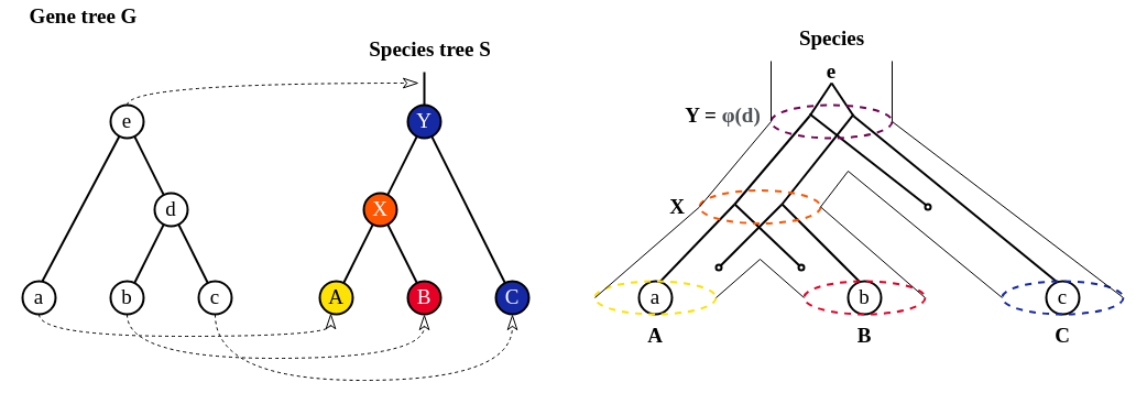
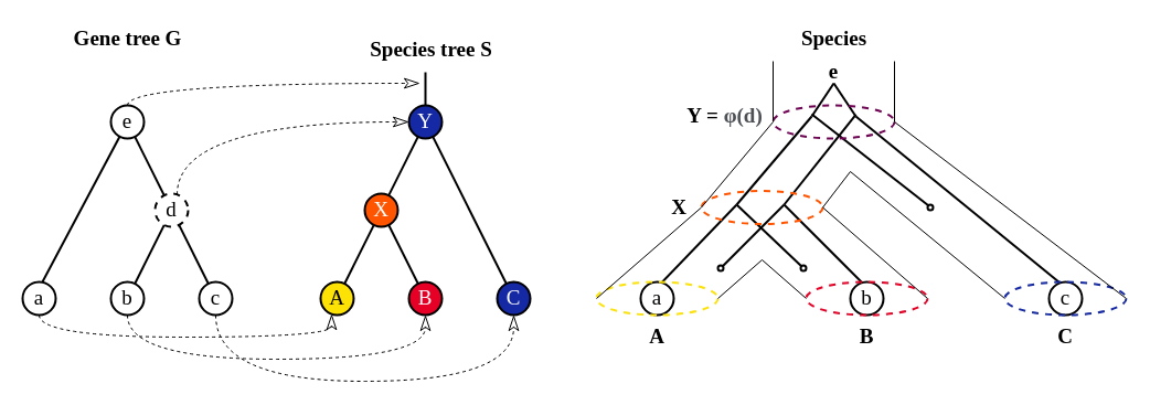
  <mxCell id="0" />
  <mxCell id="1" parent="0" />
  <mxCell id="2" value="" style="endArrow=none;html=1;strokeWidth=2;fontSize=19;fontFamily=Times New Roman;" parent="1" edge="1"><mxGeometry width="50" height="50" relative="1" as="geometry"><mxPoint x="590" y="265" as="sourcePoint" /><mxPoint x="667" y="185" as="targetPoint" /></mxGeometry></mxCell>
  <mxCell id="3" value="" style="endArrow=none;html=1;strokeWidth=2;fontSize=19;fontFamily=Times New Roman;" parent="1" edge="1"><mxGeometry width="50" height="50" relative="1" as="geometry"><mxPoint x="735" y="105" as="sourcePoint" /><mxPoint x="667" y="185" as="targetPoint" /></mxGeometry></mxCell>
  <mxCell id="4" value="" style="endArrow=none;html=1;strokeWidth=2;fontSize=19;fontFamily=Times New Roman;" parent="1" edge="1"><mxGeometry width="50" height="50" relative="1" as="geometry"><mxPoint x="790" y="265" as="sourcePoint" /><mxPoint x="710" y="185" as="targetPoint" /></mxGeometry></mxCell>
  <mxCell id="5" value="" style="endArrow=none;html=1;strokeWidth=2;fontSize=19;fontFamily=Times New Roman;" parent="1" edge="1"><mxGeometry width="50" height="50" relative="1" as="geometry"><mxPoint x="965" y="260" as="sourcePoint" /><mxPoint x="775" y="105" as="targetPoint" /></mxGeometry></mxCell>
  <mxCell id="6" value="" style="endArrow=none;html=1;strokeWidth=2;fontSize=19;fontFamily=Times New Roman;" parent="1" target="21" edge="1"><mxGeometry width="50" height="50" relative="1" as="geometry"><mxPoint x="465" y="270" as="sourcePoint" /><mxPoint x="151.708" y="286.584" as="targetPoint" /></mxGeometry></mxCell>
  <mxCell id="7" value="" style="endArrow=none;html=1;strokeWidth=2;fontSize=19;fontFamily=Times New Roman;" parent="1" source="18" edge="1"><mxGeometry width="50" height="50" relative="1" as="geometry"><mxPoint x="168.292" y="223.416" as="sourcePoint" /><mxPoint x="345" y="190" as="targetPoint" /></mxGeometry></mxCell>
  <mxCell id="8" value="" style="endArrow=none;html=1;strokeWidth=2;entryX=0.333;entryY=0.5;entryDx=0;entryDy=0;entryPerimeter=0;fontSize=19;fontFamily=Times New Roman;" parent="1" target="9" edge="1"><mxGeometry width="50" height="50" relative="1" as="geometry"><mxPoint x="115" y="110" as="sourcePoint" /><mxPoint x="208.292" y="276.584" as="targetPoint" /></mxGeometry></mxCell>
  <mxCell id="9" value="&lt;font style=&quot;font-size: 19px;&quot;&gt;a&lt;/font&gt;" style="ellipse;whiteSpace=wrap;html=1;aspect=fixed;strokeWidth=2;fontSize=19;fontFamily=Times New Roman;" parent="1" vertex="1"><mxGeometry x="20" y="255" width="30" height="30" as="geometry" /></mxCell>
  <mxCell id="10" value="&lt;font style=&quot;font-size: 19px;&quot;&gt;b&lt;/font&gt;" style="ellipse;whiteSpace=wrap;html=1;aspect=fixed;strokeWidth=2;fontSize=19;fontFamily=Times New Roman;" parent="1" vertex="1"><mxGeometry x="100" y="255" width="30" height="30" as="geometry" /></mxCell>
  <mxCell id="11" value="&lt;font style=&quot;font-size: 19px;&quot;&gt;c&lt;/font&gt;" style="ellipse;whiteSpace=wrap;html=1;aspect=fixed;strokeWidth=2;fontSize=19;fontFamily=Times New Roman;" parent="1" vertex="1"><mxGeometry x="180" y="255" width="30" height="30" as="geometry" /></mxCell>
- <mxCell id="12" value="&lt;font style=&quot;font-size: 19px;&quot;&gt;d&lt;/font&gt;" style="ellipse;whiteSpace=wrap;html=1;aspect=fixed;strokeWidth=2;fontSize=19;fontFamily=Times New Roman;" parent="1" vertex="1"><mxGeometry x="140" y="175" width="30" height="30" as="geometry" /></mxCell>
+ <mxCell id="12" value="&lt;font style=&quot;font-size: 19px;&quot;&gt;d&lt;/font&gt;" style="ellipse;whiteSpace=wrap;html=1;aspect=fixed;strokeWidth=2;fontSize=19;fontFamily=Times New Roman;dashed=1;" parent="1" vertex="1"><mxGeometry x="140" y="175" width="30" height="30" as="geometry" /></mxCell>
  <mxCell id="13" value="&lt;font style=&quot;font-size: 19px;&quot;&gt;e&lt;/font&gt;" style="ellipse;whiteSpace=wrap;html=1;aspect=fixed;strokeWidth=2;fontSize=19;fontFamily=Times New Roman;" parent="1" vertex="1"><mxGeometry x="100" y="95" width="30" height="30" as="geometry" /></mxCell>
  <mxCell id="14" value="" style="endArrow=none;html=1;strokeWidth=2;fontSize=19;fontFamily=Times New Roman;" parent="1" source="12" target="11" edge="1"><mxGeometry width="50" height="50" relative="1" as="geometry"><mxPoint x="100" y="365" as="sourcePoint" /><mxPoint x="150" y="315" as="targetPoint" /></mxGeometry></mxCell>
  <mxCell id="15" value="" style="endArrow=none;html=1;strokeWidth=2;fontSize=19;fontFamily=Times New Roman;" parent="1" source="12" target="10" edge="1"><mxGeometry width="50" height="50" relative="1" as="geometry"><mxPoint x="171.708" y="213.416" as="sourcePoint" /><mxPoint x="198.292" y="266.584" as="targetPoint" /></mxGeometry></mxCell>
  <mxCell id="16" value="" style="endArrow=none;html=1;strokeWidth=2;fontSize=19;fontFamily=Times New Roman;" parent="1" source="13" target="12" edge="1"><mxGeometry width="50" height="50" relative="1" as="geometry"><mxPoint x="191.708" y="233.416" as="sourcePoint" /><mxPoint x="218.292" y="286.584" as="targetPoint" /></mxGeometry></mxCell>
  <mxCell id="17" value="&lt;font style=&quot;font-size: 19px;&quot;&gt;A&lt;/font&gt;" style="ellipse;whiteSpace=wrap;html=1;aspect=fixed;strokeWidth=2;fillColor=#FCE205;strokeColor=#000000;fontColor=#000000;fontSize=19;fontFamily=Times New Roman;" parent="1" vertex="1"><mxGeometry x="290" y="255" width="30" height="30" as="geometry" /></mxCell>
  <mxCell id="18" value="&lt;font style=&quot;font-size: 19px;&quot;&gt;B&lt;/font&gt;" style="ellipse;whiteSpace=wrap;html=1;aspect=fixed;strokeWidth=2;fillColor=#E60026;fontColor=#FFFFFF;fontSize=19;fontFamily=Times New Roman;" parent="1" vertex="1"><mxGeometry x="370" y="255" width="30" height="30" as="geometry" /></mxCell>
  <mxCell id="19" value="&lt;font style=&quot;font-size: 19px;&quot;&gt;C&lt;/font&gt;" style="ellipse;whiteSpace=wrap;html=1;aspect=fixed;strokeWidth=2;fillColor=#1529A4;fontColor=#FFFFFF;fontSize=19;fontFamily=Times New Roman;" parent="1" vertex="1"><mxGeometry x="450" y="255" width="30" height="30" as="geometry" /></mxCell>
  <mxCell id="20" value="&lt;font style=&quot;font-size: 19px;&quot;&gt;X&lt;/font&gt;" style="ellipse;whiteSpace=wrap;html=1;aspect=fixed;strokeWidth=2;fillColor=#FF5400;fontColor=#FFFFFF;fontSize=19;fontFamily=Times New Roman;" parent="1" vertex="1"><mxGeometry x="330" y="175" width="30" height="30" as="geometry" /></mxCell>
  <mxCell id="21" value="&lt;font style=&quot;font-size: 19px;&quot;&gt;Y&lt;/font&gt;" style="ellipse;whiteSpace=wrap;html=1;aspect=fixed;strokeWidth=2;fillColor=#1529a4;fontColor=#FFFFFF;fontSize=19;fontFamily=Times New Roman;" parent="1" vertex="1"><mxGeometry x="370" y="95" width="30" height="30" as="geometry" /></mxCell>
  <mxCell id="22" value="" style="endArrow=none;html=1;strokeWidth=2;fontSize=19;fontFamily=Times New Roman;" parent="1" source="20" target="17" edge="1"><mxGeometry width="50" height="50" relative="1" as="geometry"><mxPoint x="158.292" y="213.416" as="sourcePoint" /><mxPoint x="131.708" y="266.584" as="targetPoint" /></mxGeometry></mxCell>
  <mxCell id="23" value="" style="endArrow=none;html=1;strokeWidth=2;fontSize=19;fontFamily=Times New Roman;" parent="1" source="21" target="20" edge="1"><mxGeometry width="50" height="50" relative="1" as="geometry"><mxPoint x="188.292" y="243.416" as="sourcePoint" /><mxPoint x="161.708" y="296.584" as="targetPoint" /></mxGeometry></mxCell>
  <mxCell id="24" value="" style="endArrow=classicThin;dashed=1;endFill=0;endSize=12;html=1;strokeWidth=1;edgeStyle=orthogonalEdgeStyle;sourcePerimeterSpacing=0;fontSize=19;curved=1;fontFamily=Times New Roman;" parent="1" source="9" target="17" edge="1"><mxGeometry width="160" relative="1" as="geometry"><mxPoint x="270" y="195" as="sourcePoint" /><mxPoint x="430" y="195" as="targetPoint" /><Array as="points"><mxPoint x="35" y="305" /><mxPoint x="300" y="305" /></Array></mxGeometry></mxCell>
  <mxCell id="25" value="" style="endArrow=classicThin;dashed=1;endFill=0;endSize=12;html=1;strokeWidth=1;edgeStyle=orthogonalEdgeStyle;curved=1;sourcePerimeterSpacing=0;fontSize=19;fontFamily=Times New Roman;" parent="1" source="10" target="18" edge="1"><mxGeometry width="160" relative="1" as="geometry"><mxPoint x="50" y="294.142" as="sourcePoint" /><mxPoint x="310" y="294.142" as="targetPoint" /><Array as="points"><mxPoint x="115" y="325" /><mxPoint x="385" y="325" /></Array></mxGeometry></mxCell>
  <mxCell id="26" value="" style="endArrow=classicThin;dashed=1;endFill=0;endSize=12;html=1;strokeWidth=1;edgeStyle=orthogonalEdgeStyle;curved=1;sourcePerimeterSpacing=0;entryX=0.5;entryY=1;entryDx=0;entryDy=0;fontSize=19;fontFamily=Times New Roman;" parent="1" source="11" target="19" edge="1"><mxGeometry width="160" relative="1" as="geometry"><mxPoint x="125" y="295" as="sourcePoint" /><mxPoint x="390" y="294.142" as="targetPoint" /><Array as="points"><mxPoint x="195" y="345" /><mxPoint x="465" y="345" /></Array></mxGeometry></mxCell>
+ <mxCell id="27" value="" style="endArrow=classicThin;dashed=1;endFill=0;endSize=12;html=1;strokeWidth=1;edgeStyle=orthogonalEdgeStyle;curved=1;sourcePerimeterSpacing=0;fontSize=19;fontFamily=Times New Roman;" parent="1" source="12" target="21" edge="1"><mxGeometry width="160" relative="1" as="geometry"><mxPoint x="205" y="295" as="sourcePoint" /><mxPoint x="475" y="295" as="targetPoint" /><Array as="points"><mxPoint x="160" y="110" /></Array></mxGeometry></mxCell>
  <mxCell id="28" value="" style="endArrow=classicThin;dashed=1;endFill=0;endSize=12;html=1;strokeWidth=1;edgeStyle=orthogonalEdgeStyle;curved=1;sourcePerimeterSpacing=0;fontSize=19;fontFamily=Times New Roman;" parent="1" source="13" edge="1"><mxGeometry width="160" relative="1" as="geometry"><mxPoint x="215" y="305" as="sourcePoint" /><mxPoint x="380" y="75" as="targetPoint" /><Array as="points"><mxPoint x="115" y="75" /></Array></mxGeometry></mxCell>
  <mxCell id="29" value="" style="endArrow=none;html=1;strokeWidth=2;fontSize=19;fontFamily=Times New Roman;" parent="1" target="21" edge="1"><mxGeometry width="50" height="50" relative="1" as="geometry"><mxPoint x="385" y="65" as="sourcePoint" /><mxPoint x="379.998" y="88.164" as="targetPoint" /></mxGeometry></mxCell>
  <mxCell id="30" value="&lt;font style=&quot;font-size: 19px;&quot;&gt;a&lt;/font&gt;" style="ellipse;whiteSpace=wrap;html=1;aspect=fixed;strokeWidth=2;fontSize=19;fontFamily=Times New Roman;" parent="1" vertex="1"><mxGeometry x="580" y="255" width="30" height="30" as="geometry" /></mxCell>
  <mxCell id="31" value="&lt;font style=&quot;font-size: 19px;&quot;&gt;b&lt;/font&gt;" style="ellipse;whiteSpace=wrap;html=1;aspect=fixed;strokeWidth=2;fontSize=19;fontFamily=Times New Roman;" parent="1" vertex="1"><mxGeometry x="770" y="255" width="30" height="30" as="geometry" /></mxCell>
  <mxCell id="32" value="&lt;font style=&quot;font-size: 19px;&quot;&gt;c&lt;/font&gt;" style="ellipse;whiteSpace=wrap;html=1;aspect=fixed;strokeWidth=2;fontSize=19;fontFamily=Times New Roman;" parent="1" vertex="1"><mxGeometry x="950" y="255" width="30" height="30" as="geometry" /></mxCell>
  <mxCell id="33" value="" style="endArrow=none;html=1;strokeWidth=2;fontSize=19;fontFamily=Times New Roman;" parent="1" edge="1"><mxGeometry width="50" height="50" relative="1" as="geometry"><mxPoint x="755" y="75" as="sourcePoint" /><mxPoint x="735" y="105" as="targetPoint" /></mxGeometry></mxCell>
  <mxCell id="34" value="" style="endArrow=none;html=1;strokeWidth=2;fontSize=19;fontFamily=Times New Roman;" parent="1" edge="1"><mxGeometry width="50" height="50" relative="1" as="geometry"><mxPoint x="755" y="75" as="sourcePoint" /><mxPoint x="775" y="105" as="targetPoint" /></mxGeometry></mxCell>
  <mxCell id="35" value="" style="endArrow=none;html=1;strokeWidth=2;exitX=0;exitY=0;exitDx=0;exitDy=0;fontSize=19;fontFamily=Times New Roman;" parent="1" source="37" edge="1"><mxGeometry width="50" height="50" relative="1" as="geometry"><mxPoint x="820" y="165" as="sourcePoint" /><mxPoint x="735" y="103" as="targetPoint" /></mxGeometry></mxCell>
  <mxCell id="36" value="" style="endArrow=none;html=1;strokeWidth=2;fontSize=19;fontFamily=Times New Roman;" parent="1" edge="1"><mxGeometry width="50" height="50" relative="1" as="geometry"><mxPoint x="775" y="103.33" as="sourcePoint" /><mxPoint x="710" y="185" as="targetPoint" /></mxGeometry></mxCell>
  <mxCell id="37" value="" style="ellipse;whiteSpace=wrap;html=1;aspect=fixed;strokeWidth=2;fontSize=19;fontFamily=Times New Roman;" parent="1" vertex="1"><mxGeometry x="840" y="185" width="5" height="5" as="geometry" /></mxCell>
  <mxCell id="38" value="" style="endArrow=none;html=1;strokeWidth=2;fontSize=19;fontFamily=Times New Roman;" parent="1" source="62" edge="1"><mxGeometry width="50" height="50" relative="1" as="geometry"><mxPoint x="719" y="244" as="sourcePoint" /><mxPoint x="667" y="185" as="targetPoint" /></mxGeometry></mxCell>
  <mxCell id="39" value="" style="ellipse;whiteSpace=wrap;html=1;strokeWidth=2;fillColor=none;strokeColor=#FCE205;dashed=1;fontSize=19;fontFamily=Times New Roman;" parent="1" vertex="1"><mxGeometry x="540" y="255" width="110" height="30" as="geometry" /></mxCell>
  <mxCell id="40" value="" style="ellipse;whiteSpace=wrap;html=1;strokeWidth=2;fillColor=none;strokeColor=#E60026;dashed=1;fontSize=19;fontFamily=Times New Roman;" parent="1" vertex="1"><mxGeometry x="730" y="255" width="110" height="30" as="geometry" /></mxCell>
  <mxCell id="41" value="" style="ellipse;whiteSpace=wrap;html=1;strokeWidth=2;fillColor=none;dashed=1;strokeColor=#1529A4;fontSize=19;fontFamily=Times New Roman;" parent="1" vertex="1"><mxGeometry x="910" y="255" width="110" height="30" as="geometry" /></mxCell>
  <mxCell id="42" value="" style="endArrow=none;html=1;strokeWidth=1;exitX=0;exitY=0.5;exitDx=0;exitDy=0;entryX=0;entryY=0.5;entryDx=0;entryDy=0;fontSize=19;fontFamily=Times New Roman;" parent="1" source="39" target="43" edge="1"><mxGeometry width="50" height="50" relative="1" as="geometry"><mxPoint x="665" y="225" as="sourcePoint" /><mxPoint x="655" y="125" as="targetPoint" /></mxGeometry></mxCell>
  <mxCell id="43" value="" style="ellipse;whiteSpace=wrap;html=1;strokeWidth=2;fillColor=none;dashed=1;strokeColor=#FF5400;fontSize=19;fontFamily=Times New Roman;" parent="1" vertex="1"><mxGeometry x="635" y="172.5" width="110" height="30" as="geometry" /></mxCell>
  <mxCell id="44" value="" style="ellipse;whiteSpace=wrap;html=1;strokeWidth=2;fillColor=none;dashed=1;strokeColor=#700353;fontSize=19;fontFamily=Times New Roman;" parent="1" vertex="1"><mxGeometry x="700" y="95" width="110" height="30" as="geometry" /></mxCell>
  <mxCell id="45" value="" style="endArrow=none;html=1;strokeWidth=1;entryX=0;entryY=0.5;entryDx=0;entryDy=0;fontSize=19;fontFamily=Times New Roman;" parent="1" target="43" edge="1"><mxGeometry width="50" height="50" relative="1" as="geometry"><mxPoint x="700" y="110" as="sourcePoint" /><mxPoint x="662.5" y="200" as="targetPoint" /></mxGeometry></mxCell>
  <mxCell id="46" value="" style="endArrow=none;html=1;strokeWidth=1;entryX=0;entryY=0.5;entryDx=0;entryDy=0;fontSize=19;fontFamily=Times New Roman;" parent="1" target="40" edge="1"><mxGeometry width="50" height="50" relative="1" as="geometry"><mxPoint x="690" y="235" as="sourcePoint" /><mxPoint x="662.5" y="200" as="targetPoint" /></mxGeometry></mxCell>
  <mxCell id="47" value="" style="endArrow=none;html=1;strokeWidth=1;exitX=1;exitY=0.5;exitDx=0;exitDy=0;fontSize=19;fontFamily=Times New Roman;" parent="1" source="39" edge="1"><mxGeometry width="50" height="50" relative="1" as="geometry"><mxPoint x="725" y="285" as="sourcePoint" /><mxPoint x="690" y="235" as="targetPoint" /></mxGeometry></mxCell>
  <mxCell id="48" value="" style="endArrow=none;html=1;strokeWidth=1;exitX=0;exitY=0.5;exitDx=0;exitDy=0;fontSize=19;fontFamily=Times New Roman;" parent="1" source="41" edge="1"><mxGeometry width="50" height="50" relative="1" as="geometry"><mxPoint x="735" y="295" as="sourcePoint" /><mxPoint x="770" y="155" as="targetPoint" /></mxGeometry></mxCell>
  <mxCell id="49" value="" style="endArrow=none;html=1;strokeWidth=1;entryX=1;entryY=0.5;entryDx=0;entryDy=0;exitX=1;exitY=0.5;exitDx=0;exitDy=0;fontSize=19;fontFamily=Times New Roman;" parent="1" source="40" target="43" edge="1"><mxGeometry width="50" height="50" relative="1" as="geometry"><mxPoint x="745" y="305" as="sourcePoint" /><mxPoint x="762.5" y="350" as="targetPoint" /></mxGeometry></mxCell>
  <mxCell id="50" value="" style="endArrow=none;html=1;strokeWidth=1;entryX=1;entryY=0.5;entryDx=0;entryDy=0;fontSize=19;fontFamily=Times New Roman;" parent="1" target="43" edge="1"><mxGeometry width="50" height="50" relative="1" as="geometry"><mxPoint x="770" y="155" as="sourcePoint" /><mxPoint x="782.5" y="370" as="targetPoint" /></mxGeometry></mxCell>
  <mxCell id="51" value="" style="endArrow=none;html=1;strokeWidth=1;entryX=1;entryY=0.5;entryDx=0;entryDy=0;exitX=1;exitY=0.5;exitDx=0;exitDy=0;fontSize=19;fontFamily=Times New Roman;" parent="1" source="44" target="41" edge="1"><mxGeometry width="50" height="50" relative="1" as="geometry"><mxPoint x="775" y="335" as="sourcePoint" /><mxPoint x="792.5" y="380" as="targetPoint" /></mxGeometry></mxCell>
  <mxCell id="52" value="" style="endArrow=none;html=1;strokeWidth=1;entryX=0;entryY=0.5;entryDx=0;entryDy=0;fontSize=19;fontFamily=Times New Roman;" parent="1" target="44" edge="1"><mxGeometry width="50" height="50" relative="1" as="geometry"><mxPoint x="700" y="55" as="sourcePoint" /><mxPoint x="802.5" y="390" as="targetPoint" /></mxGeometry></mxCell>
  <mxCell id="53" value="" style="endArrow=none;html=1;strokeWidth=1;entryX=0;entryY=0.5;entryDx=0;entryDy=0;fontSize=19;fontFamily=Times New Roman;" parent="1" edge="1"><mxGeometry width="50" height="50" relative="1" as="geometry"><mxPoint x="810" y="55" as="sourcePoint" /><mxPoint x="810" y="110" as="targetPoint" /></mxGeometry></mxCell>
  <mxCell id="54" value="&lt;font style=&quot;font-size: 19px;&quot;&gt;&lt;b style=&quot;font-size: 19px;&quot;&gt;A&lt;/b&gt;&lt;/font&gt;" style="text;html=1;strokeColor=none;fillColor=none;align=center;verticalAlign=middle;whiteSpace=wrap;rounded=0;fontSize=19;fontFamily=Times New Roman;" parent="1" vertex="1"><mxGeometry x="575" y="295" width="40" height="20" as="geometry" /></mxCell>
  <mxCell id="55" value="&lt;font style=&quot;font-size: 19px;&quot;&gt;&lt;b style=&quot;font-size: 19px;&quot;&gt;B&lt;/b&gt;&lt;/font&gt;" style="text;html=1;strokeColor=none;fillColor=none;align=center;verticalAlign=middle;whiteSpace=wrap;rounded=0;fontSize=19;fontFamily=Times New Roman;" parent="1" vertex="1"><mxGeometry x="765" y="295" width="40" height="20" as="geometry" /></mxCell>
  <mxCell id="56" value="&lt;font style=&quot;font-size: 19px;&quot;&gt;&lt;b style=&quot;font-size: 19px;&quot;&gt;C&lt;/b&gt;&lt;/font&gt;" style="text;html=1;strokeColor=none;fillColor=none;align=center;verticalAlign=middle;whiteSpace=wrap;rounded=0;fontSize=19;fontFamily=Times New Roman;" parent="1" vertex="1"><mxGeometry x="945" y="295" width="40" height="20" as="geometry" /></mxCell>
  <mxCell id="57" value="&lt;font style=&quot;font-size: 19px;&quot;&gt;&lt;b style=&quot;font-size: 19px;&quot;&gt;X&lt;/b&gt;&lt;/font&gt;" style="text;html=1;strokeColor=none;fillColor=none;align=center;verticalAlign=middle;whiteSpace=wrap;rounded=0;fontSize=19;fontFamily=Times New Roman;" parent="1" vertex="1"><mxGeometry x="595" y="177.5" width="40" height="20" as="geometry" /></mxCell>
  <mxCell id="58" value="&lt;b style=&quot;font-size: 19px;&quot;&gt;&lt;font style=&quot;font-size: 19px;&quot;&gt;Y =&amp;nbsp;&lt;/font&gt;&lt;span style=&quot;color: rgb(77, 81, 86); font-size: 19px; text-align: left; background-color: rgb(255, 255, 255);&quot;&gt;&lt;font style=&quot;font-size: 19px;&quot;&gt;φ(d)&lt;/font&gt;&lt;/span&gt;&lt;/b&gt;&lt;font style=&quot;font-size: 19px;&quot;&gt;&lt;b style=&quot;font-size: 19px;&quot;&gt;&lt;br style=&quot;font-size: 19px;&quot;&gt;&lt;/b&gt;&lt;/font&gt;" style="text;html=1;strokeColor=none;fillColor=none;align=center;verticalAlign=middle;whiteSpace=wrap;rounded=0;fontSize=19;fontFamily=Times New Roman;" parent="1" vertex="1"><mxGeometry x="620" y="90" width="72.5" height="30" as="geometry" /></mxCell>
  <mxCell id="59" value="&lt;font style=&quot;font-size: 19px;&quot;&gt;&lt;b style=&quot;font-size: 19px;&quot;&gt;e&lt;/b&gt;&lt;/font&gt;" style="text;html=1;strokeColor=none;fillColor=none;align=center;verticalAlign=middle;whiteSpace=wrap;rounded=0;fontSize=19;fontFamily=Times New Roman;" parent="1" vertex="1"><mxGeometry x="735" y="55" width="40" height="20" as="geometry" /></mxCell>
  <mxCell id="60" value="" style="ellipse;whiteSpace=wrap;html=1;aspect=fixed;strokeWidth=2;fontSize=19;fontFamily=Times New Roman;" parent="1" vertex="1"><mxGeometry x="650" y="240" width="5" height="5" as="geometry" /></mxCell>
  <mxCell id="61" value="" style="endArrow=none;html=1;strokeWidth=2;fontSize=19;fontFamily=Times New Roman;" parent="1" target="60" edge="1"><mxGeometry width="50" height="50" relative="1" as="geometry"><mxPoint x="710" y="185" as="sourcePoint" /><mxPoint x="660" y="245" as="targetPoint" /></mxGeometry></mxCell>
  <mxCell id="62" value="" style="ellipse;whiteSpace=wrap;html=1;aspect=fixed;strokeWidth=2;fontSize=19;fontFamily=Times New Roman;" parent="1" vertex="1"><mxGeometry x="725" y="240" width="5" height="5" as="geometry" /></mxCell>
- <mxCell id="63" value="&lt;b style=&quot;font-size: 19px;&quot;&gt;Gene tree G&lt;/b&gt;" style="text;html=1;strokeColor=none;fillColor=none;align=center;verticalAlign=middle;whiteSpace=wrap;rounded=0;labelBackgroundColor=none;fontFamily=Times New Roman;fontSize=19;" parent="1" vertex="1"><mxGeometry x="23.75" y="5" width="102.5" height="20" as="geometry" /></mxCell>
+ <mxCell id="63" value="&lt;b style=&quot;font-size: 19px;&quot;&gt;Gene tree G&lt;/b&gt;" style="text;html=1;strokeColor=none;fillColor=none;align=center;verticalAlign=middle;whiteSpace=wrap;rounded=0;labelBackgroundColor=none;fontFamily=Times New Roman;fontSize=19;" parent="1" vertex="1"><mxGeometry x="63.75" y="25" width="102.5" height="20" as="geometry" /></mxCell>
  <mxCell id="64" value="&lt;b style=&quot;font-size: 19px;&quot;&gt;Species tree S&lt;/b&gt;" style="text;html=1;align=center;verticalAlign=middle;resizable=0;points=[];autosize=1;fontSize=19;fontFamily=Times New Roman;" parent="1" vertex="1"><mxGeometry x="325" y="30" width="130" height="30" as="geometry" /></mxCell>
  <mxCell id="65" value="&lt;b style=&quot;font-size: 19px;&quot;&gt;Species&lt;/b&gt;" style="text;html=1;align=center;verticalAlign=middle;resizable=0;points=[];autosize=1;fontSize=19;fontFamily=Times New Roman;" parent="1" vertex="1"><mxGeometry x="715" y="20" width="80" height="30" as="geometry" /></mxCell>
